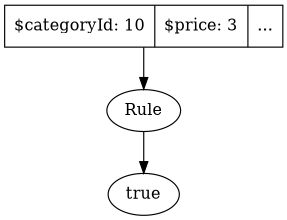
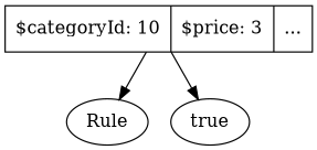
  digraph {
    rankdir=TB
    n1 [label="$categoryId: 10|$price: 3|..." shape=record]
    n2 [label=Rule]
    true
    n1 -> n2
-   n2 -> true
+   n1 -> true
  }
